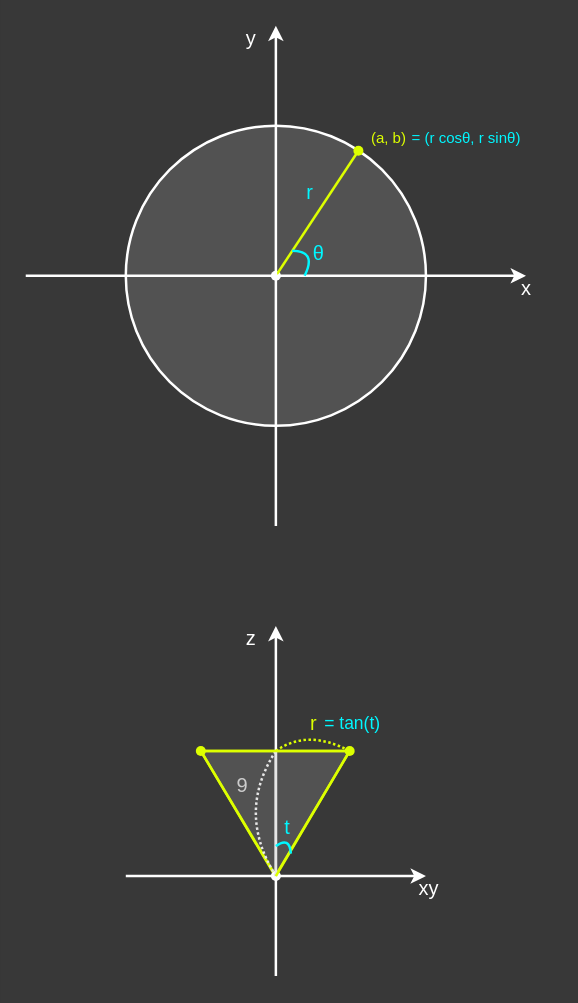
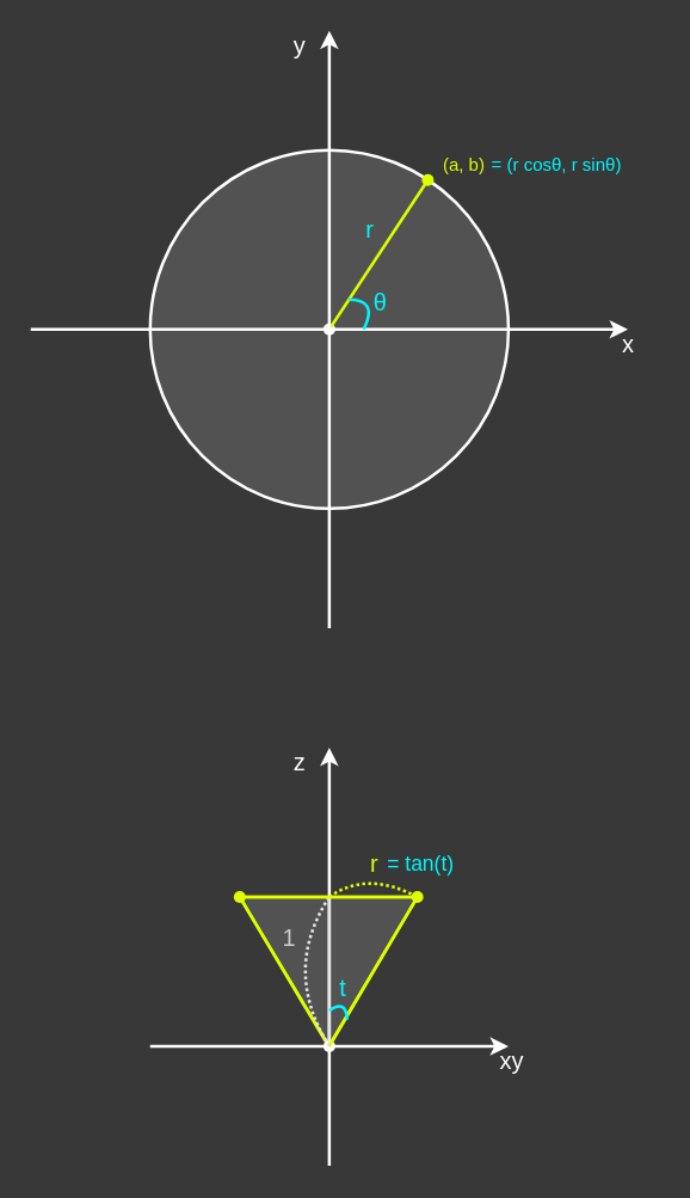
  <mxCell id="0" />
  <mxCell id="1" parent="0" />
  <mxCell id="2" value="" style="triangle;whiteSpace=wrap;html=1;fontSize=14;fontColor=#00F7FF;strokeColor=#DDFF00;strokeWidth=2;fillColor=#525252;rotation=90;" vertex="1" parent="1"><mxGeometry x="169.5" y="590.5" width="100" height="119" as="geometry" /></mxCell>
  <mxCell id="3" value="" style="endArrow=none;html=1;rounded=0;strokeWidth=2;strokeColor=#DDFF00;" edge="1" parent="1" target="30"><mxGeometry width="50" height="50" relative="1" as="geometry"><mxPoint x="220" y="700" as="sourcePoint" /><mxPoint x="306" y="620" as="targetPoint" /></mxGeometry></mxCell>
  <mxCell id="4" value="" style="ellipse;whiteSpace=wrap;html=1;aspect=fixed;fillColor=#525252;strokeColor=#FFFFFF;strokeWidth=2;" vertex="1" parent="1"><mxGeometry x="100" y="100" width="240" height="240" as="geometry" /></mxCell>
  <mxCell id="5" value="" style="shape=waypoint;sketch=0;size=6;pointerEvents=1;points=[];fillColor=none;resizable=0;rotatable=0;perimeter=centerPerimeter;snapToPoint=1;strokeColor=#FFFFFF;strokeWidth=2;" vertex="1" parent="1"><mxGeometry x="200" y="200" width="40" height="40" as="geometry" /></mxCell>
  <mxCell id="6" value="" style="endArrow=none;html=1;rounded=0;strokeWidth=2;strokeColor=#DDFF00;" edge="1" parent="1" source="5"><mxGeometry width="50" height="50" relative="1" as="geometry"><mxPoint x="480" y="230" as="sourcePoint" /><mxPoint x="286" y="120" as="targetPoint" /></mxGeometry></mxCell>
  <mxCell id="7" value="" style="endArrow=classic;html=1;rounded=0;strokeWidth=2;strokeColor=#FFFFFF;endFill=1;" edge="1" parent="1"><mxGeometry width="50" height="50" relative="1" as="geometry"><mxPoint x="20" y="220" as="sourcePoint" /><mxPoint x="420" y="220" as="targetPoint" /></mxGeometry></mxCell>
  <mxCell id="8" value="" style="shape=waypoint;sketch=0;size=6;pointerEvents=1;points=[];fillColor=none;resizable=0;rotatable=0;perimeter=centerPerimeter;snapToPoint=1;strokeColor=#DDFF00;strokeWidth=2;" vertex="1" parent="1"><mxGeometry x="266" y="100" width="40" height="40" as="geometry" /></mxCell>
  <mxCell id="9" value="(a, b)" style="text;html=1;align=center;verticalAlign=middle;resizable=0;points=[];autosize=1;strokeColor=none;fillColor=none;fontColor=#DDFF00;" vertex="1" parent="1"><mxGeometry x="280" y="100" width="60" height="20" as="geometry" /></mxCell>
  <mxCell id="10" value="" style="curved=1;endArrow=none;html=1;rounded=0;fontColor=#DDFF00;strokeColor=#00F7FF;strokeWidth=2;endFill=0;" edge="1" parent="1"><mxGeometry width="50" height="50" relative="1" as="geometry"><mxPoint x="233" y="200" as="sourcePoint" /><mxPoint x="243" y="220" as="targetPoint" /><Array as="points"><mxPoint x="253" y="200" /></Array></mxGeometry></mxCell>
  <mxCell id="11" value="θ" style="text;html=1;align=center;verticalAlign=middle;resizable=0;points=[];autosize=1;strokeColor=none;fillColor=none;fontColor=#00F7FF;fontSize=16;" vertex="1" parent="1"><mxGeometry x="234" y="192" width="40" height="20" as="geometry" /></mxCell>
  <mxCell id="12" value="= (r cosθ, r sinθ)" style="text;html=1;align=center;verticalAlign=middle;resizable=0;points=[];autosize=1;strokeColor=none;fillColor=none;fontColor=#00F7FF;" vertex="1" parent="1"><mxGeometry x="312" y="100" width="120" height="20" as="geometry" /></mxCell>
  <mxCell id="13" value="x" style="text;html=1;align=center;verticalAlign=middle;resizable=0;points=[];autosize=1;strokeColor=none;fillColor=none;fontSize=16;fontColor=#FFFFFF;" vertex="1" parent="1"><mxGeometry x="400" y="220" width="40" height="20" as="geometry" /></mxCell>
  <mxCell id="14" value="" style="endArrow=classic;html=1;rounded=0;strokeWidth=2;strokeColor=#FFFFFF;endFill=1;" edge="1" parent="1"><mxGeometry width="50" height="50" relative="1" as="geometry"><mxPoint x="220" y="420" as="sourcePoint" /><mxPoint x="220" y="20" as="targetPoint" /></mxGeometry></mxCell>
  <mxCell id="15" value="y" style="text;html=1;align=center;verticalAlign=middle;resizable=0;points=[];autosize=1;strokeColor=none;fillColor=none;fontSize=16;fontColor=#FFFFFF;" vertex="1" parent="1"><mxGeometry x="180" y="20" width="40" height="20" as="geometry" /></mxCell>
  <mxCell id="16" value="r" style="text;html=1;align=center;verticalAlign=middle;resizable=0;points=[];autosize=1;strokeColor=none;fillColor=none;fontSize=16;fontColor=#00F7FF;" vertex="1" parent="1"><mxGeometry x="227" y="143" width="40" height="20" as="geometry" /></mxCell>
  <mxCell id="17" value="" style="shape=waypoint;sketch=0;size=6;pointerEvents=1;points=[];fillColor=none;resizable=0;rotatable=0;perimeter=centerPerimeter;snapToPoint=1;strokeColor=#FFFFFF;strokeWidth=2;" vertex="1" parent="1"><mxGeometry x="200" y="680" width="40" height="40" as="geometry" /></mxCell>
  <mxCell id="18" value="" style="endArrow=classic;html=1;rounded=0;strokeWidth=2;strokeColor=#FFFFFF;endFill=1;" edge="1" parent="1"><mxGeometry width="50" height="50" relative="1" as="geometry"><mxPoint x="100" y="700" as="sourcePoint" /><mxPoint x="340" y="700" as="targetPoint" /></mxGeometry></mxCell>
  <mxCell id="19" value="xy" style="text;html=1;align=center;verticalAlign=middle;resizable=0;points=[];autosize=1;strokeColor=none;fillColor=none;fontSize=16;fontColor=#FFFFFF;" vertex="1" parent="1"><mxGeometry x="322" y="700" width="40" height="20" as="geometry" /></mxCell>
  <mxCell id="20" value="" style="endArrow=classic;html=1;rounded=0;strokeWidth=2;strokeColor=#FFFFFF;endFill=1;" edge="1" parent="1"><mxGeometry width="50" height="50" relative="1" as="geometry"><mxPoint x="220" y="780" as="sourcePoint" /><mxPoint x="220" y="500" as="targetPoint" /></mxGeometry></mxCell>
  <mxCell id="21" value="z" style="text;html=1;align=center;verticalAlign=middle;resizable=0;points=[];autosize=1;strokeColor=none;fillColor=none;fontSize=16;fontColor=#FFFFFF;" vertex="1" parent="1"><mxGeometry x="180" y="500" width="40" height="20" as="geometry" /></mxCell>
  <mxCell id="22" value="r" style="text;html=1;align=center;verticalAlign=middle;resizable=0;points=[];autosize=1;strokeColor=none;fillColor=none;fontSize=16;fontColor=#DDFF00;" vertex="1" parent="1"><mxGeometry x="230" y="568" width="40" height="20" as="geometry" /></mxCell>
  <mxCell id="23" value="" style="endArrow=none;html=1;rounded=0;strokeWidth=2;strokeColor=#E6E6E6;" edge="1" parent="1" target="17"><mxGeometry width="50" height="50" relative="1" as="geometry"><mxPoint x="220" y="600" as="sourcePoint" /><mxPoint x="306" y="620" as="targetPoint" /></mxGeometry></mxCell>
  <mxCell id="24" value="" style="curved=1;endArrow=none;html=1;rounded=0;fontSize=16;fontColor=#00F7FF;strokeColor=#E6E6E6;strokeWidth=2;endFill=0;dashed=1;dashPattern=1 1;" edge="1" parent="1" source="17"><mxGeometry width="50" height="50" relative="1" as="geometry"><mxPoint x="180" y="690" as="sourcePoint" /><mxPoint x="220" y="600" as="targetPoint" /><Array as="points"><mxPoint x="188" y="649" /></Array></mxGeometry></mxCell>
- <mxCell id="25" value="9" style="text;html=1;align=center;verticalAlign=middle;resizable=0;points=[];autosize=1;strokeColor=none;fillColor=none;fontSize=16;fontColor=#CCCCCC;" vertex="1" parent="1"><mxGeometry x="173" y="617" width="40" height="20" as="geometry" /></mxCell>
+ <mxCell id="25" value="1" style="text;html=1;align=center;verticalAlign=middle;resizable=0;points=[];autosize=1;strokeColor=none;fillColor=none;fontSize=16;fontColor=#CCCCCC;" vertex="1" parent="1"><mxGeometry x="173" y="617" width="40" height="20" as="geometry" /></mxCell>
  <mxCell id="26" value="" style="endArrow=none;html=1;rounded=0;strokeWidth=2;strokeColor=#DDFF00;" edge="1" parent="1" source="17" target="31"><mxGeometry width="50" height="50" relative="1" as="geometry"><mxPoint x="240" y="620" as="sourcePoint" /><mxPoint x="306" y="620" as="targetPoint" /></mxGeometry></mxCell>
  <mxCell id="27" value="" style="curved=1;endArrow=none;html=1;rounded=0;fontColor=#00F7FF;strokeColor=#00F7FF;strokeWidth=2;endFill=0;" edge="1" parent="1"><mxGeometry width="50" height="50" relative="1" as="geometry"><mxPoint x="220" y="676" as="sourcePoint" /><mxPoint x="232" y="682" as="targetPoint" /><Array as="points"><mxPoint x="231" y="668" /></Array></mxGeometry></mxCell>
  <mxCell id="28" value="t" style="text;html=1;align=center;verticalAlign=middle;resizable=0;points=[];autosize=1;strokeColor=none;fillColor=none;fontSize=16;fontColor=#00F7FF;" vertex="1" parent="1"><mxGeometry x="209" y="651" width="40" height="20" as="geometry" /></mxCell>
  <mxCell id="29" value="= tan(t)" style="text;html=1;align=center;verticalAlign=middle;resizable=0;points=[];autosize=1;strokeColor=none;fillColor=none;fontSize=14;fontColor=#00F7FF;" vertex="1" parent="1"><mxGeometry x="241" y="568" width="80" height="20" as="geometry" /></mxCell>
  <mxCell id="30" value="" style="shape=waypoint;sketch=0;size=6;pointerEvents=1;points=[];fillColor=none;resizable=0;rotatable=0;perimeter=centerPerimeter;snapToPoint=1;strokeColor=#DDFF00;strokeWidth=2;" vertex="1" parent="1"><mxGeometry x="140" y="580" width="40" height="40" as="geometry" /></mxCell>
  <mxCell id="31" value="" style="shape=waypoint;sketch=0;size=6;pointerEvents=1;points=[];fillColor=none;resizable=0;rotatable=0;perimeter=centerPerimeter;snapToPoint=1;strokeColor=#DDFF00;strokeWidth=2;" vertex="1" parent="1"><mxGeometry x="259" y="580" width="40" height="40" as="geometry" /></mxCell>
  <mxCell id="32" value="" style="endArrow=none;html=1;rounded=0;strokeWidth=2;strokeColor=#DDFF00;exitX=0.567;exitY=0.475;exitDx=0;exitDy=0;exitPerimeter=0;" edge="1" parent="1" source="30" target="31"><mxGeometry width="50" height="50" relative="1" as="geometry"><mxPoint x="160" y="600" as="sourcePoint" /><mxPoint x="282" y="600" as="targetPoint" /></mxGeometry></mxCell>
  <mxCell id="33" value="" style="curved=1;endArrow=none;html=1;rounded=0;fontSize=16;fontColor=#00F7FF;strokeColor=#DDFF00;strokeWidth=2;endFill=0;dashed=1;dashPattern=1 1;entryX=0.475;entryY=0.458;entryDx=0;entryDy=0;entryPerimeter=0;" edge="1" parent="1" target="31"><mxGeometry width="50" height="50" relative="1" as="geometry"><mxPoint x="220" y="600" as="sourcePoint" /><mxPoint x="240" y="620" as="targetPoint" /><Array as="points"><mxPoint x="245" y="582" /></Array></mxGeometry></mxCell>
